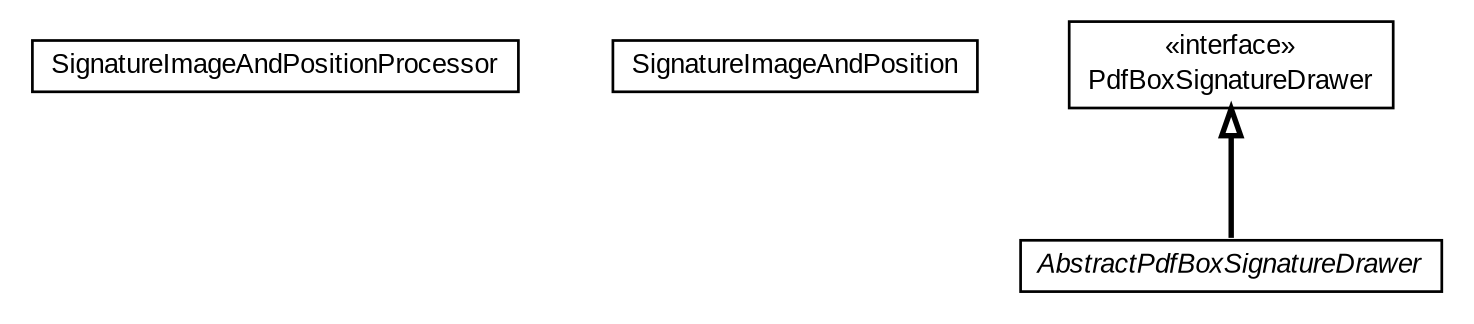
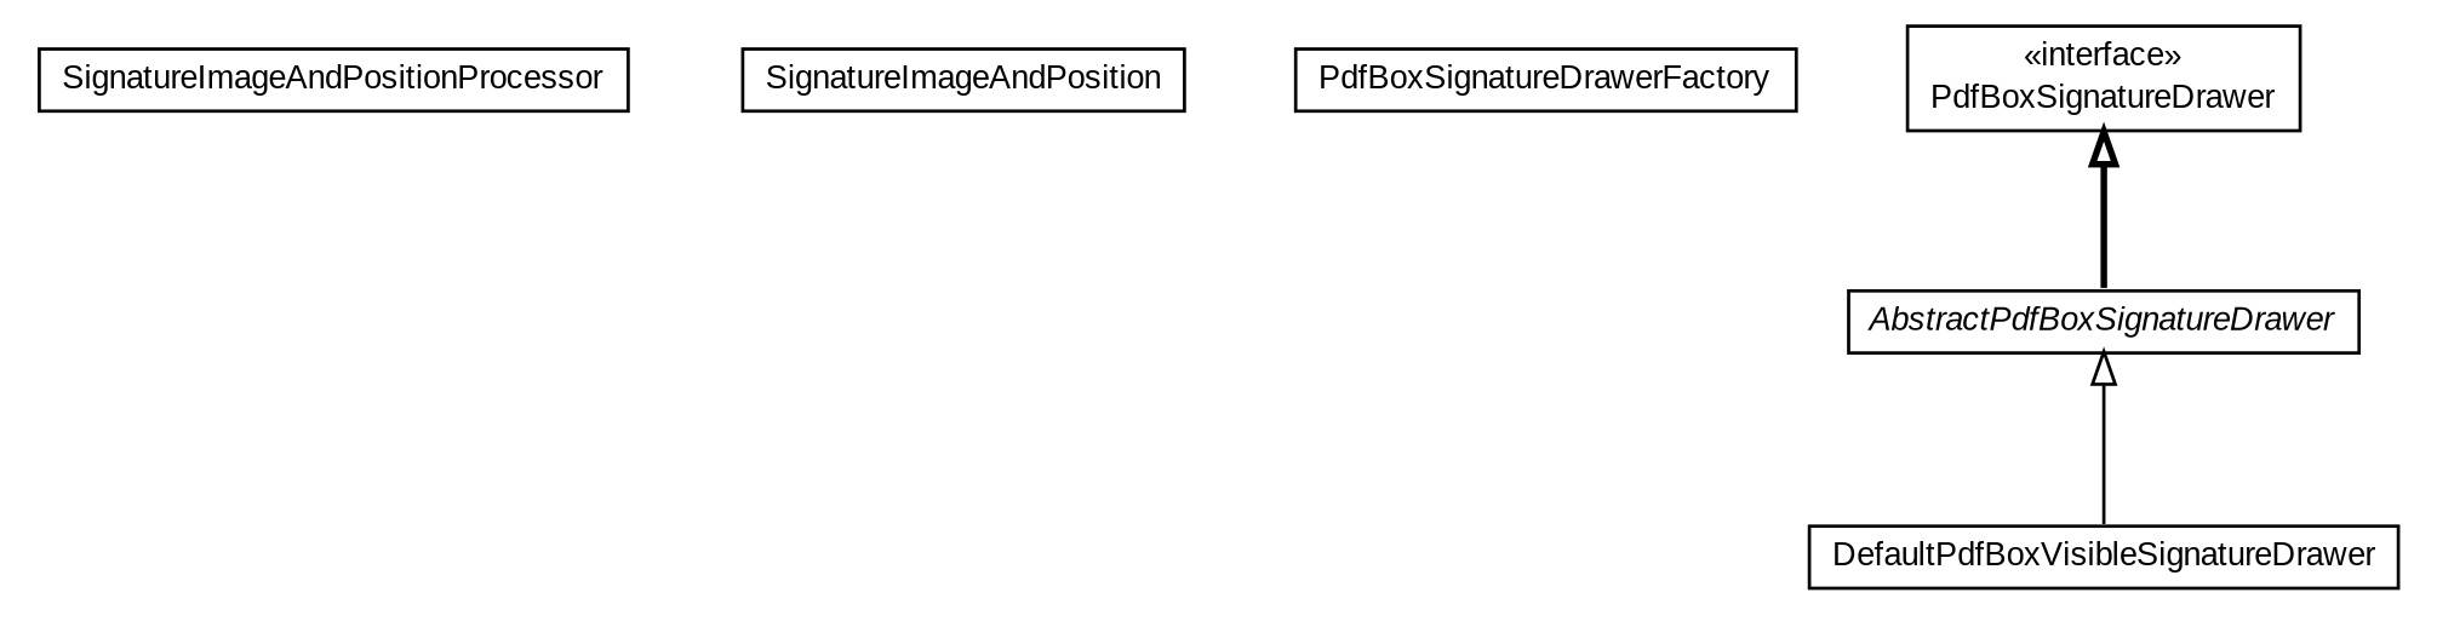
  digraph {
    nodesep=0.25
    ranksep=0.5
    node [fontcolor=black fontname=arial fontsize=10.0 shape=plaintext]
    edge [arrowtail=empty dir=back fontname=arial fontsize=10 headport=p labelfontname=arial labelfontsize=10 tailport=p]
    n1 [label=<<table title="eu.europa.esig.dss.pdf.pdfbox.visible.SignatureImageAndPositionProcessor" border="0" cellborder="1" cellspacing="0" cellpadding="2" port="p" href="./SignatureImageAndPositionProcessor.html"> 		<tr><td><table border="0" cellspacing="0" cellpadding="1"> <tr><td align="center" balign="center"> SignatureImageAndPositionProcessor </td></tr> 		</table></td></tr> 		</table>>]
    n2 [label=<<table title="eu.europa.esig.dss.pdf.pdfbox.visible.SignatureImageAndPosition" border="0" cellborder="1" cellspacing="0" cellpadding="2" port="p" href="./SignatureImageAndPosition.html"> 		<tr><td><table border="0" cellspacing="0" cellpadding="1"> <tr><td align="center" balign="center"> SignatureImageAndPosition </td></tr> 		</table></td></tr> 		</table>>]
+   n3 [label=<<table title="eu.europa.esig.dss.pdf.pdfbox.visible.PdfBoxSignatureDrawerFactory" border="0" cellborder="1" cellspacing="0" cellpadding="2" port="p" href="./PdfBoxSignatureDrawerFactory.html"> 		<tr><td><table border="0" cellspacing="0" cellpadding="1"> <tr><td align="center" balign="center"> PdfBoxSignatureDrawerFactory </td></tr> 		</table></td></tr> 		</table>>]
    n4 [label=<<table title="eu.europa.esig.dss.pdf.pdfbox.visible.PdfBoxSignatureDrawer" border="0" cellborder="1" cellspacing="0" cellpadding="2" port="p" href="./PdfBoxSignatureDrawer.html"> 		<tr><td><table border="0" cellspacing="0" cellpadding="1"> <tr><td align="center" balign="center"> &#171;interface&#187; </td></tr> <tr><td align="center" balign="center"> PdfBoxSignatureDrawer </td></tr> 		</table></td></tr> 		</table>>]
    n5 [label=<<table title="eu.europa.esig.dss.pdf.pdfbox.visible.AbstractPdfBoxSignatureDrawer" border="0" cellborder="1" cellspacing="0" cellpadding="2" port="p" href="./AbstractPdfBoxSignatureDrawer.html"> 		<tr><td><table border="0" cellspacing="0" cellpadding="1"> <tr><td align="center" balign="center"><font face="arial italic"> AbstractPdfBoxSignatureDrawer </font></td></tr> 		</table></td></tr> 		</table>>]
+   n6 [label=<<table title="eu.europa.esig.dss.pdf.pdfbox.visible.DefaultPdfBoxVisibleSignatureDrawer" border="0" cellborder="1" cellspacing="0" cellpadding="2" port="p" href="./DefaultPdfBoxVisibleSignatureDrawer.html"> 		<tr><td><table border="0" cellspacing="0" cellpadding="1"> <tr><td align="center" balign="center"> DefaultPdfBoxVisibleSignatureDrawer </td></tr> 		</table></td></tr> 		</table>>]
    n4 -> n5 [style=bold]
+   n5 -> n6 [style=solid]
  }
